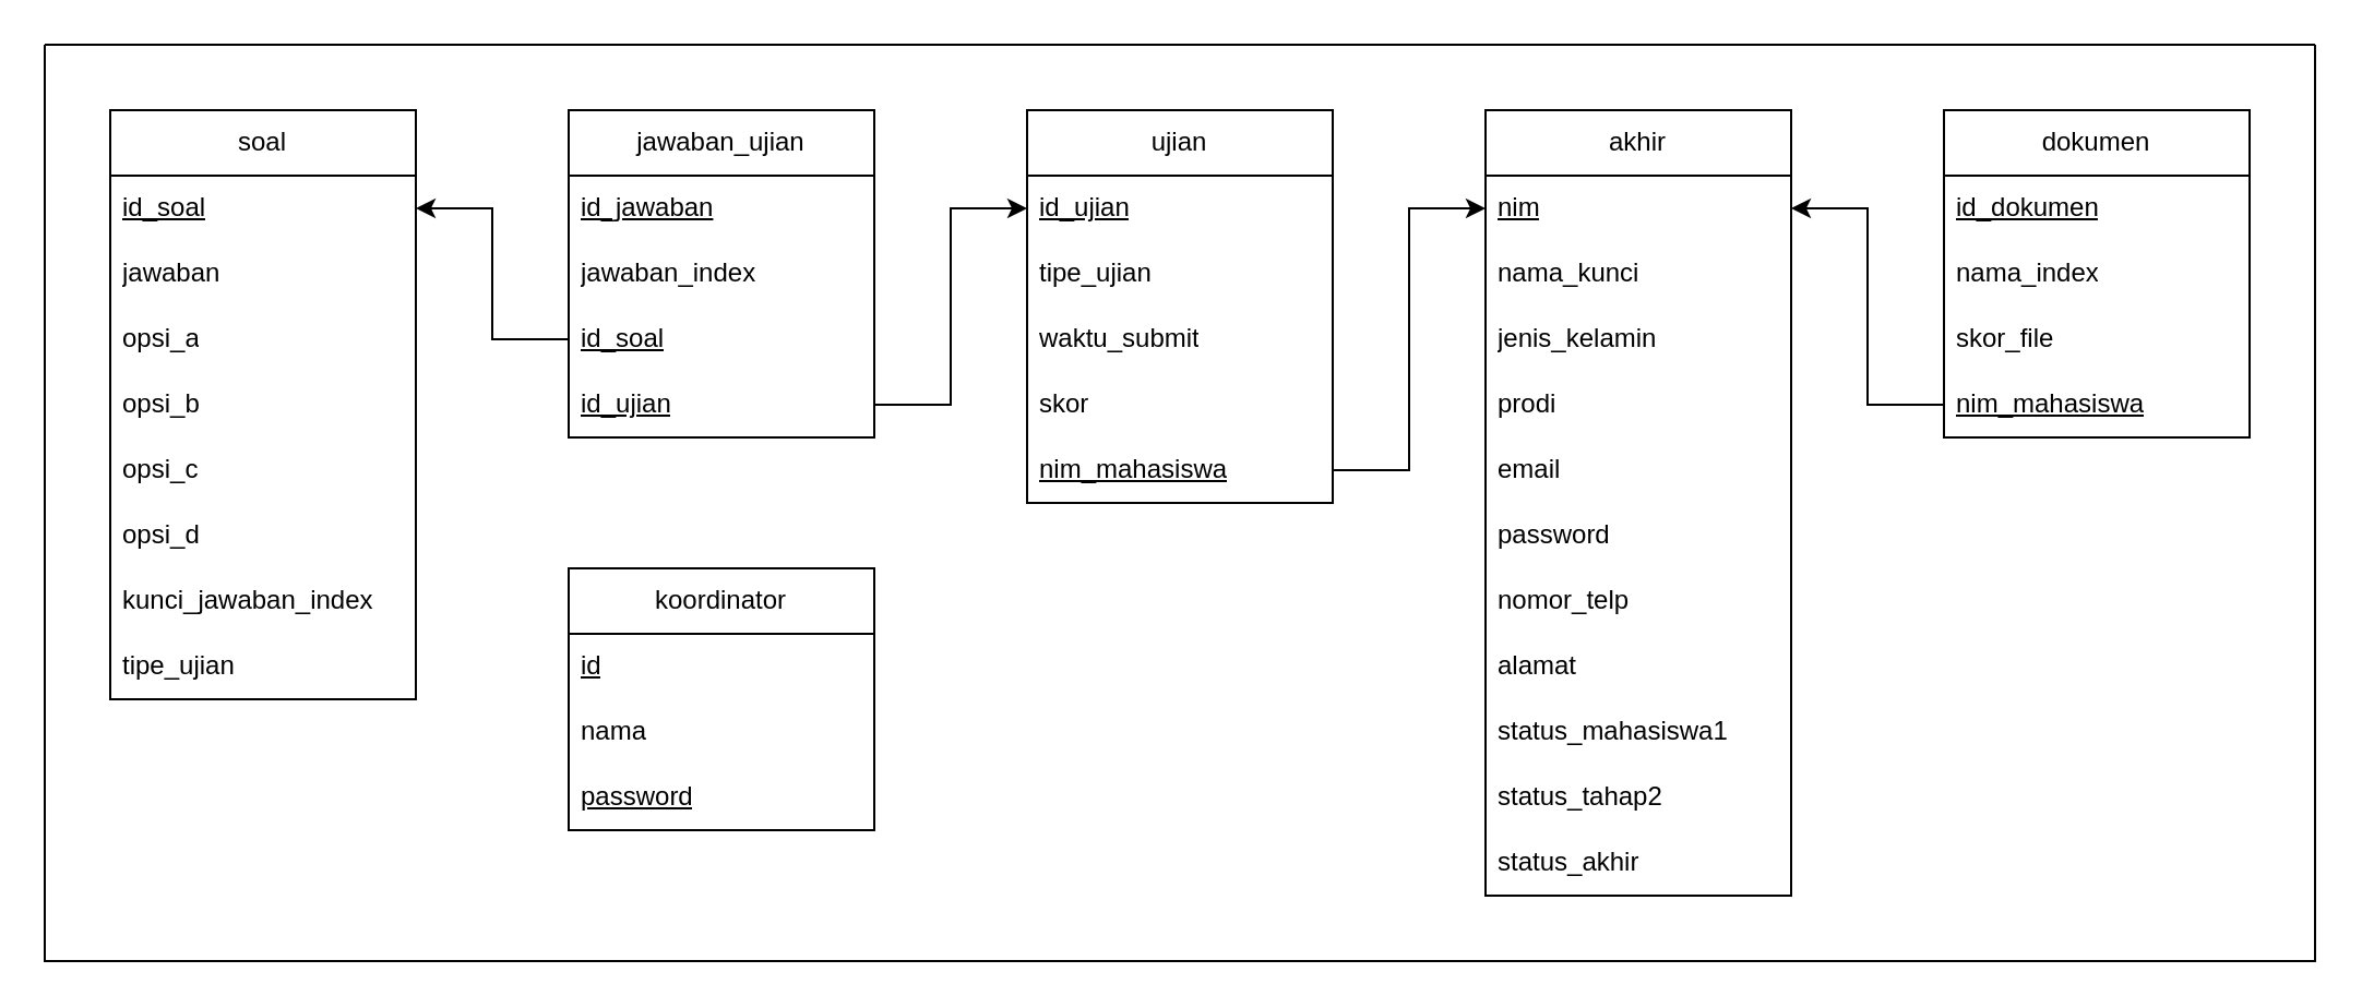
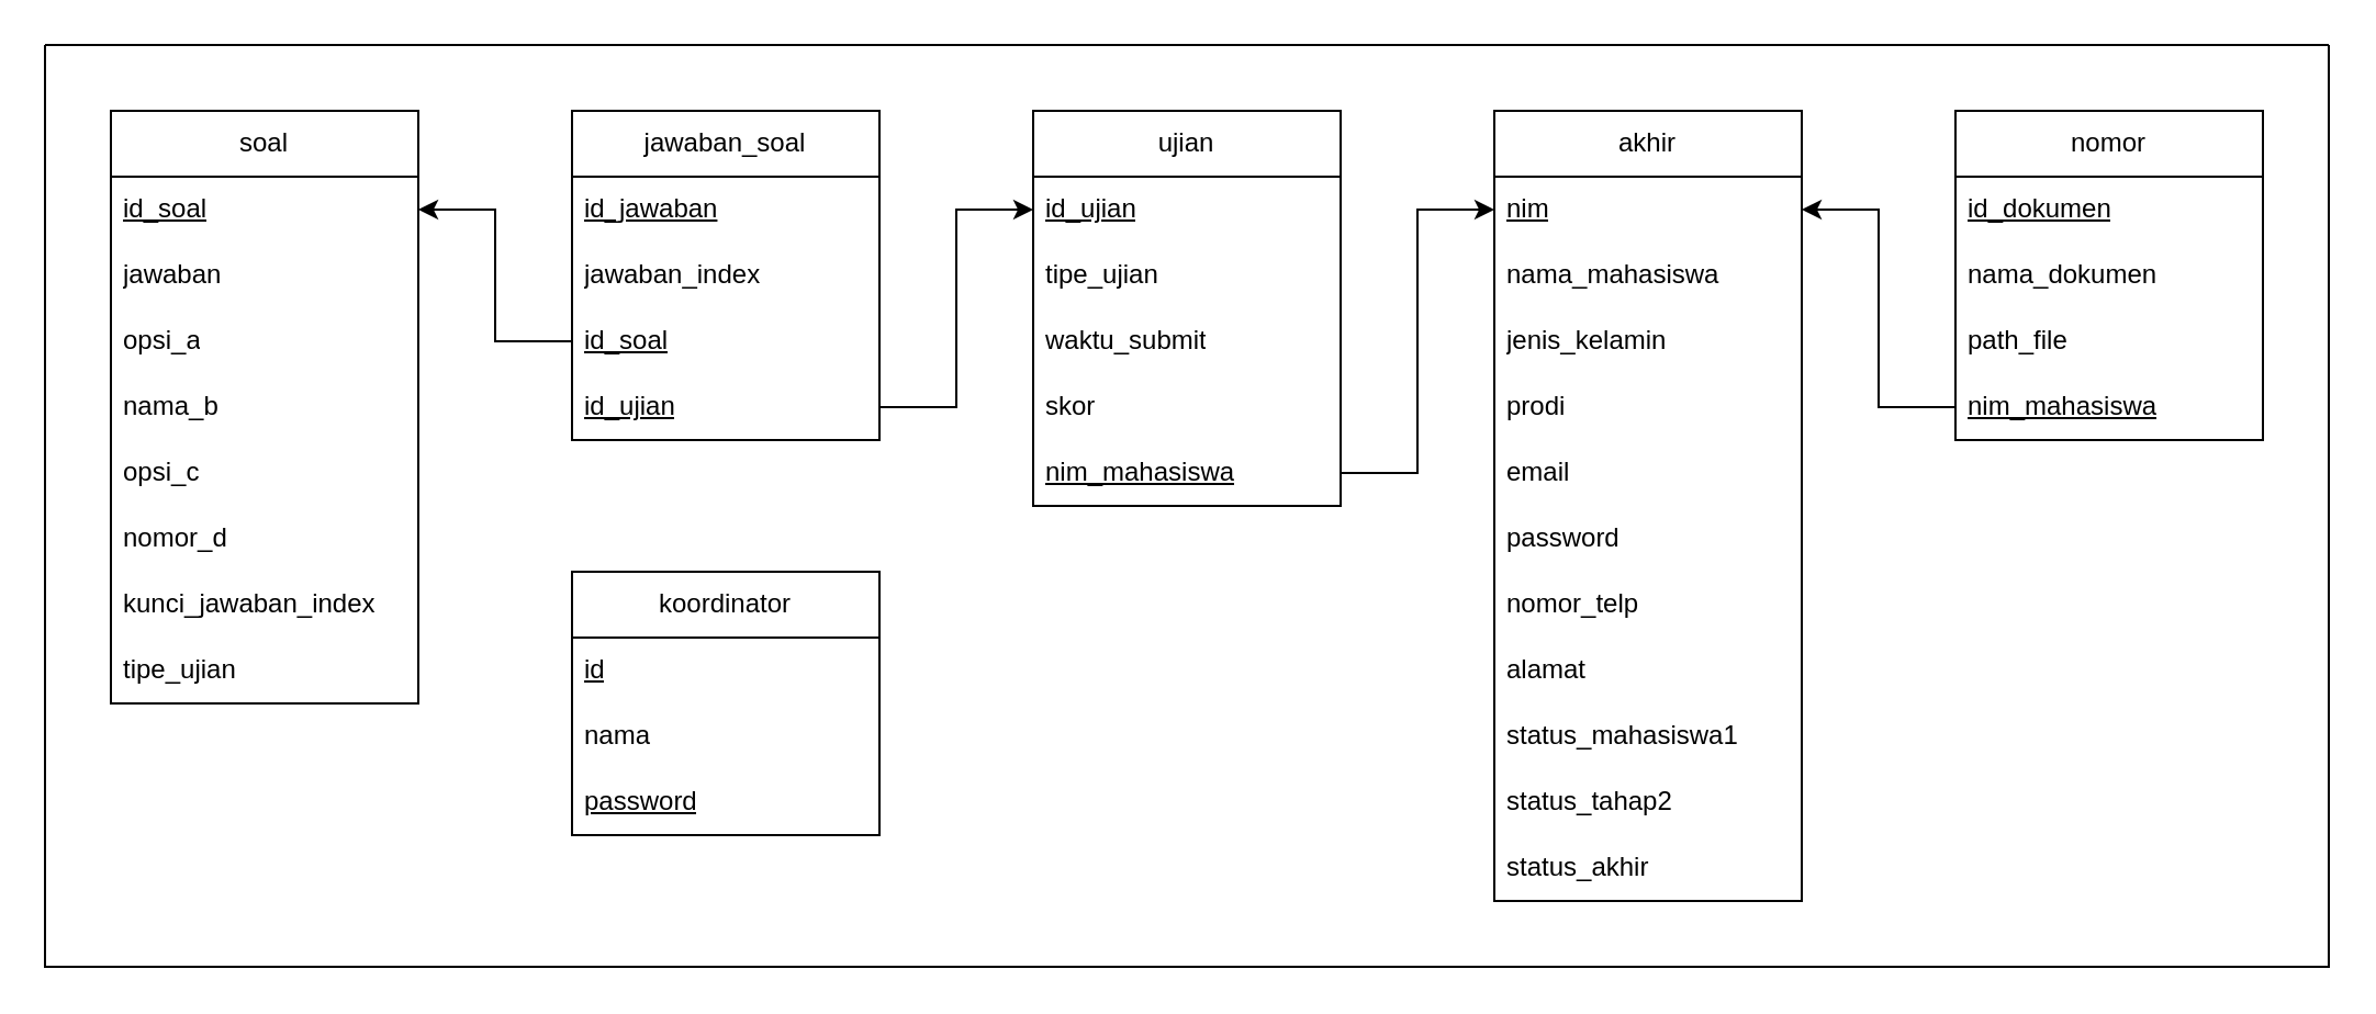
  <mxCell id="0" />
  <mxCell id="1" parent="0" />
  <mxCell id="2" value="akhir" style="swimlane;fontStyle=0;childLayout=stackLayout;horizontal=1;startSize=30;horizontalStack=0;resizeParent=1;resizeParentMax=0;resizeLast=0;collapsible=1;marginBottom=0;whiteSpace=wrap;html=1;" vertex="1" parent="1"><mxGeometry x="680" y="50" width="140" height="360" as="geometry" /></mxCell>
  <mxCell id="3" value="&lt;u&gt;nim&lt;/u&gt;" style="text;strokeColor=none;fillColor=none;align=left;verticalAlign=middle;spacingLeft=4;spacingRight=4;overflow=hidden;points=[[0,0.5],[1,0.5]];portConstraint=eastwest;rotatable=0;whiteSpace=wrap;html=1;" vertex="1" parent="2"><mxGeometry y="30" width="140" height="30" as="geometry" /></mxCell>
- <mxCell id="4" value="nama_kunci" style="text;strokeColor=none;fillColor=none;align=left;verticalAlign=middle;spacingLeft=4;spacingRight=4;overflow=hidden;points=[[0,0.5],[1,0.5]];portConstraint=eastwest;rotatable=0;whiteSpace=wrap;html=1;" vertex="1" parent="2"><mxGeometry y="60" width="140" height="30" as="geometry" /></mxCell>
+ <mxCell id="4" value="nama_mahasiswa" style="text;strokeColor=none;fillColor=none;align=left;verticalAlign=middle;spacingLeft=4;spacingRight=4;overflow=hidden;points=[[0,0.5],[1,0.5]];portConstraint=eastwest;rotatable=0;whiteSpace=wrap;html=1;" vertex="1" parent="2"><mxGeometry y="60" width="140" height="30" as="geometry" /></mxCell>
  <mxCell id="5" value="jenis_kelamin" style="text;strokeColor=none;fillColor=none;align=left;verticalAlign=middle;spacingLeft=4;spacingRight=4;overflow=hidden;points=[[0,0.5],[1,0.5]];portConstraint=eastwest;rotatable=0;whiteSpace=wrap;html=1;" vertex="1" parent="2"><mxGeometry y="90" width="140" height="30" as="geometry" /></mxCell>
  <mxCell id="6" value="prodi" style="text;strokeColor=none;fillColor=none;align=left;verticalAlign=middle;spacingLeft=4;spacingRight=4;overflow=hidden;points=[[0,0.5],[1,0.5]];portConstraint=eastwest;rotatable=0;whiteSpace=wrap;html=1;" vertex="1" parent="2"><mxGeometry y="120" width="140" height="30" as="geometry" /></mxCell>
  <mxCell id="7" value="email" style="text;strokeColor=none;fillColor=none;align=left;verticalAlign=middle;spacingLeft=4;spacingRight=4;overflow=hidden;points=[[0,0.5],[1,0.5]];portConstraint=eastwest;rotatable=0;whiteSpace=wrap;html=1;" vertex="1" parent="2"><mxGeometry y="150" width="140" height="30" as="geometry" /></mxCell>
  <mxCell id="8" value="password" style="text;strokeColor=none;fillColor=none;align=left;verticalAlign=middle;spacingLeft=4;spacingRight=4;overflow=hidden;points=[[0,0.5],[1,0.5]];portConstraint=eastwest;rotatable=0;whiteSpace=wrap;html=1;" vertex="1" parent="2"><mxGeometry y="180" width="140" height="30" as="geometry" /></mxCell>
  <mxCell id="9" value="nomor_telp" style="text;strokeColor=none;fillColor=none;align=left;verticalAlign=middle;spacingLeft=4;spacingRight=4;overflow=hidden;points=[[0,0.5],[1,0.5]];portConstraint=eastwest;rotatable=0;whiteSpace=wrap;html=1;" vertex="1" parent="2"><mxGeometry y="210" width="140" height="30" as="geometry" /></mxCell>
  <mxCell id="10" value="alamat" style="text;strokeColor=none;fillColor=none;align=left;verticalAlign=middle;spacingLeft=4;spacingRight=4;overflow=hidden;points=[[0,0.5],[1,0.5]];portConstraint=eastwest;rotatable=0;whiteSpace=wrap;html=1;" vertex="1" parent="2"><mxGeometry y="240" width="140" height="30" as="geometry" /></mxCell>
  <mxCell id="11" value="status_mahasiswa1" style="text;strokeColor=none;fillColor=none;align=left;verticalAlign=middle;spacingLeft=4;spacingRight=4;overflow=hidden;points=[[0,0.5],[1,0.5]];portConstraint=eastwest;rotatable=0;whiteSpace=wrap;html=1;" vertex="1" parent="2"><mxGeometry y="270" width="140" height="30" as="geometry" /></mxCell>
  <mxCell id="12" value="status_tahap2" style="text;strokeColor=none;fillColor=none;align=left;verticalAlign=middle;spacingLeft=4;spacingRight=4;overflow=hidden;points=[[0,0.5],[1,0.5]];portConstraint=eastwest;rotatable=0;whiteSpace=wrap;html=1;" vertex="1" parent="2"><mxGeometry y="300" width="140" height="30" as="geometry" /></mxCell>
  <mxCell id="13" value="status_akhir" style="text;strokeColor=none;fillColor=none;align=left;verticalAlign=middle;spacingLeft=4;spacingRight=4;overflow=hidden;points=[[0,0.5],[1,0.5]];portConstraint=eastwest;rotatable=0;whiteSpace=wrap;html=1;" vertex="1" parent="2"><mxGeometry y="330" width="140" height="30" as="geometry" /></mxCell>
- <mxCell id="14" value="dokumen" style="swimlane;fontStyle=0;childLayout=stackLayout;horizontal=1;startSize=30;horizontalStack=0;resizeParent=1;resizeParentMax=0;resizeLast=0;collapsible=1;marginBottom=0;whiteSpace=wrap;html=1;" vertex="1" parent="1"><mxGeometry x="890" y="50" width="140" height="150" as="geometry" /></mxCell>
+ <mxCell id="14" value="nomor" style="swimlane;fontStyle=0;childLayout=stackLayout;horizontal=1;startSize=30;horizontalStack=0;resizeParent=1;resizeParentMax=0;resizeLast=0;collapsible=1;marginBottom=0;whiteSpace=wrap;html=1;" vertex="1" parent="1"><mxGeometry x="890" y="50" width="140" height="150" as="geometry" /></mxCell>
  <mxCell id="15" value="&lt;u&gt;id_dokumen&lt;/u&gt;" style="text;strokeColor=none;fillColor=none;align=left;verticalAlign=middle;spacingLeft=4;spacingRight=4;overflow=hidden;points=[[0,0.5],[1,0.5]];portConstraint=eastwest;rotatable=0;whiteSpace=wrap;html=1;" vertex="1" parent="14"><mxGeometry y="30" width="140" height="30" as="geometry" /></mxCell>
- <mxCell id="16" value="nama_index" style="text;strokeColor=none;fillColor=none;align=left;verticalAlign=middle;spacingLeft=4;spacingRight=4;overflow=hidden;points=[[0,0.5],[1,0.5]];portConstraint=eastwest;rotatable=0;whiteSpace=wrap;html=1;" vertex="1" parent="14"><mxGeometry y="60" width="140" height="30" as="geometry" /></mxCell>
- <mxCell id="17" value="skor_file" style="text;strokeColor=none;fillColor=none;align=left;verticalAlign=middle;spacingLeft=4;spacingRight=4;overflow=hidden;points=[[0,0.5],[1,0.5]];portConstraint=eastwest;rotatable=0;whiteSpace=wrap;html=1;" vertex="1" parent="14"><mxGeometry y="90" width="140" height="30" as="geometry" /></mxCell>
+ <mxCell id="16" value="nama_dokumen" style="text;strokeColor=none;fillColor=none;align=left;verticalAlign=middle;spacingLeft=4;spacingRight=4;overflow=hidden;points=[[0,0.5],[1,0.5]];portConstraint=eastwest;rotatable=0;whiteSpace=wrap;html=1;" vertex="1" parent="14"><mxGeometry y="60" width="140" height="30" as="geometry" /></mxCell>
+ <mxCell id="17" value="path_file" style="text;strokeColor=none;fillColor=none;align=left;verticalAlign=middle;spacingLeft=4;spacingRight=4;overflow=hidden;points=[[0,0.5],[1,0.5]];portConstraint=eastwest;rotatable=0;whiteSpace=wrap;html=1;" vertex="1" parent="14"><mxGeometry y="90" width="140" height="30" as="geometry" /></mxCell>
  <mxCell id="18" value="&lt;u&gt;nim_mahasiswa&lt;/u&gt;" style="text;strokeColor=none;fillColor=none;align=left;verticalAlign=middle;spacingLeft=4;spacingRight=4;overflow=hidden;points=[[0,0.5],[1,0.5]];portConstraint=eastwest;rotatable=0;whiteSpace=wrap;html=1;" vertex="1" parent="14"><mxGeometry y="120" width="140" height="30" as="geometry" /></mxCell>
  <mxCell id="19" style="edgeStyle=orthogonalEdgeStyle;rounded=0;orthogonalLoop=1;jettySize=auto;html=1;entryX=1;entryY=0.5;entryDx=0;entryDy=0;" edge="1" parent="1" source="18" target="3"><mxGeometry relative="1" as="geometry" /></mxCell>
  <mxCell id="20" value="ujian" style="swimlane;fontStyle=0;childLayout=stackLayout;horizontal=1;startSize=30;horizontalStack=0;resizeParent=1;resizeParentMax=0;resizeLast=0;collapsible=1;marginBottom=0;whiteSpace=wrap;html=1;" vertex="1" parent="1"><mxGeometry x="470" y="50" width="140" height="180" as="geometry" /></mxCell>
  <mxCell id="21" value="&lt;u&gt;id_ujian&lt;/u&gt;" style="text;strokeColor=none;fillColor=none;align=left;verticalAlign=middle;spacingLeft=4;spacingRight=4;overflow=hidden;points=[[0,0.5],[1,0.5]];portConstraint=eastwest;rotatable=0;whiteSpace=wrap;html=1;" vertex="1" parent="20"><mxGeometry y="30" width="140" height="30" as="geometry" /></mxCell>
  <mxCell id="22" value="tipe_ujian" style="text;strokeColor=none;fillColor=none;align=left;verticalAlign=middle;spacingLeft=4;spacingRight=4;overflow=hidden;points=[[0,0.5],[1,0.5]];portConstraint=eastwest;rotatable=0;whiteSpace=wrap;html=1;" vertex="1" parent="20"><mxGeometry y="60" width="140" height="30" as="geometry" /></mxCell>
  <mxCell id="23" value="waktu_submit" style="text;strokeColor=none;fillColor=none;align=left;verticalAlign=middle;spacingLeft=4;spacingRight=4;overflow=hidden;points=[[0,0.5],[1,0.5]];portConstraint=eastwest;rotatable=0;whiteSpace=wrap;html=1;" vertex="1" parent="20"><mxGeometry y="90" width="140" height="30" as="geometry" /></mxCell>
  <mxCell id="24" value="skor" style="text;strokeColor=none;fillColor=none;align=left;verticalAlign=middle;spacingLeft=4;spacingRight=4;overflow=hidden;points=[[0,0.5],[1,0.5]];portConstraint=eastwest;rotatable=0;whiteSpace=wrap;html=1;" vertex="1" parent="20"><mxGeometry y="120" width="140" height="30" as="geometry" /></mxCell>
  <mxCell id="25" value="nim_mahasiswa" style="text;strokeColor=none;fillColor=none;align=left;verticalAlign=middle;spacingLeft=4;spacingRight=4;overflow=hidden;points=[[0,0.5],[1,0.5]];portConstraint=eastwest;rotatable=0;whiteSpace=wrap;html=1;fontStyle=4" vertex="1" parent="20"><mxGeometry y="150" width="140" height="30" as="geometry" /></mxCell>
  <mxCell id="26" style="edgeStyle=orthogonalEdgeStyle;rounded=0;orthogonalLoop=1;jettySize=auto;html=1;entryX=0;entryY=0.5;entryDx=0;entryDy=0;" edge="1" parent="1" source="25" target="3"><mxGeometry relative="1" as="geometry" /></mxCell>
- <mxCell id="27" value="jawaban_ujian" style="swimlane;fontStyle=0;childLayout=stackLayout;horizontal=1;startSize=30;horizontalStack=0;resizeParent=1;resizeParentMax=0;resizeLast=0;collapsible=1;marginBottom=0;whiteSpace=wrap;html=1;" vertex="1" parent="1"><mxGeometry x="260" y="50" width="140" height="150" as="geometry" /></mxCell>
+ <mxCell id="27" value="jawaban_soal" style="swimlane;fontStyle=0;childLayout=stackLayout;horizontal=1;startSize=30;horizontalStack=0;resizeParent=1;resizeParentMax=0;resizeLast=0;collapsible=1;marginBottom=0;whiteSpace=wrap;html=1;" vertex="1" parent="1"><mxGeometry x="260" y="50" width="140" height="150" as="geometry" /></mxCell>
  <mxCell id="28" value="&lt;u&gt;id_jawaban&lt;/u&gt;" style="text;strokeColor=none;fillColor=none;align=left;verticalAlign=middle;spacingLeft=4;spacingRight=4;overflow=hidden;points=[[0,0.5],[1,0.5]];portConstraint=eastwest;rotatable=0;whiteSpace=wrap;html=1;" vertex="1" parent="27"><mxGeometry y="30" width="140" height="30" as="geometry" /></mxCell>
  <mxCell id="29" value="jawaban_index" style="text;strokeColor=none;fillColor=none;align=left;verticalAlign=middle;spacingLeft=4;spacingRight=4;overflow=hidden;points=[[0,0.5],[1,0.5]];portConstraint=eastwest;rotatable=0;whiteSpace=wrap;html=1;" vertex="1" parent="27"><mxGeometry y="60" width="140" height="30" as="geometry" /></mxCell>
  <mxCell id="30" value="&lt;u&gt;id_soal&lt;/u&gt;" style="text;strokeColor=none;fillColor=none;align=left;verticalAlign=middle;spacingLeft=4;spacingRight=4;overflow=hidden;points=[[0,0.5],[1,0.5]];portConstraint=eastwest;rotatable=0;whiteSpace=wrap;html=1;" vertex="1" parent="27"><mxGeometry y="90" width="140" height="30" as="geometry" /></mxCell>
  <mxCell id="31" value="id_ujian" style="text;strokeColor=none;fillColor=none;align=left;verticalAlign=middle;spacingLeft=4;spacingRight=4;overflow=hidden;points=[[0,0.5],[1,0.5]];portConstraint=eastwest;rotatable=0;whiteSpace=wrap;html=1;fontStyle=4" vertex="1" parent="27"><mxGeometry y="120" width="140" height="30" as="geometry" /></mxCell>
  <mxCell id="32" style="edgeStyle=orthogonalEdgeStyle;rounded=0;orthogonalLoop=1;jettySize=auto;html=1;entryX=0;entryY=0.5;entryDx=0;entryDy=0;" edge="1" parent="1" source="31" target="21"><mxGeometry relative="1" as="geometry" /></mxCell>
  <mxCell id="33" value="soal" style="swimlane;fontStyle=0;childLayout=stackLayout;horizontal=1;startSize=30;horizontalStack=0;resizeParent=1;resizeParentMax=0;resizeLast=0;collapsible=1;marginBottom=0;whiteSpace=wrap;html=1;" vertex="1" parent="1"><mxGeometry x="50" y="50" width="140" height="270" as="geometry" /></mxCell>
  <mxCell id="34" value="&lt;u&gt;id_soal&lt;/u&gt;" style="text;strokeColor=none;fillColor=none;align=left;verticalAlign=middle;spacingLeft=4;spacingRight=4;overflow=hidden;points=[[0,0.5],[1,0.5]];portConstraint=eastwest;rotatable=0;whiteSpace=wrap;html=1;" vertex="1" parent="33"><mxGeometry y="30" width="140" height="30" as="geometry" /></mxCell>
  <mxCell id="35" value="jawaban" style="text;strokeColor=none;fillColor=none;align=left;verticalAlign=middle;spacingLeft=4;spacingRight=4;overflow=hidden;points=[[0,0.5],[1,0.5]];portConstraint=eastwest;rotatable=0;whiteSpace=wrap;html=1;" vertex="1" parent="33"><mxGeometry y="60" width="140" height="30" as="geometry" /></mxCell>
  <mxCell id="36" value="opsi_a" style="text;strokeColor=none;fillColor=none;align=left;verticalAlign=middle;spacingLeft=4;spacingRight=4;overflow=hidden;points=[[0,0.5],[1,0.5]];portConstraint=eastwest;rotatable=0;whiteSpace=wrap;html=1;" vertex="1" parent="33"><mxGeometry y="90" width="140" height="30" as="geometry" /></mxCell>
- <mxCell id="37" value="opsi_b" style="text;strokeColor=none;fillColor=none;align=left;verticalAlign=middle;spacingLeft=4;spacingRight=4;overflow=hidden;points=[[0,0.5],[1,0.5]];portConstraint=eastwest;rotatable=0;whiteSpace=wrap;html=1;" vertex="1" parent="33"><mxGeometry y="120" width="140" height="30" as="geometry" /></mxCell>
+ <mxCell id="37" value="nama_b" style="text;strokeColor=none;fillColor=none;align=left;verticalAlign=middle;spacingLeft=4;spacingRight=4;overflow=hidden;points=[[0,0.5],[1,0.5]];portConstraint=eastwest;rotatable=0;whiteSpace=wrap;html=1;" vertex="1" parent="33"><mxGeometry y="120" width="140" height="30" as="geometry" /></mxCell>
  <mxCell id="38" value="opsi_c" style="text;strokeColor=none;fillColor=none;align=left;verticalAlign=middle;spacingLeft=4;spacingRight=4;overflow=hidden;points=[[0,0.5],[1,0.5]];portConstraint=eastwest;rotatable=0;whiteSpace=wrap;html=1;" vertex="1" parent="33"><mxGeometry y="150" width="140" height="30" as="geometry" /></mxCell>
- <mxCell id="39" value="opsi_d" style="text;strokeColor=none;fillColor=none;align=left;verticalAlign=middle;spacingLeft=4;spacingRight=4;overflow=hidden;points=[[0,0.5],[1,0.5]];portConstraint=eastwest;rotatable=0;whiteSpace=wrap;html=1;" vertex="1" parent="33"><mxGeometry y="180" width="140" height="30" as="geometry" /></mxCell>
+ <mxCell id="39" value="nomor_d" style="text;strokeColor=none;fillColor=none;align=left;verticalAlign=middle;spacingLeft=4;spacingRight=4;overflow=hidden;points=[[0,0.5],[1,0.5]];portConstraint=eastwest;rotatable=0;whiteSpace=wrap;html=1;" vertex="1" parent="33"><mxGeometry y="180" width="140" height="30" as="geometry" /></mxCell>
  <mxCell id="40" value="kunci_jawaban_index" style="text;strokeColor=none;fillColor=none;align=left;verticalAlign=middle;spacingLeft=4;spacingRight=4;overflow=hidden;points=[[0,0.5],[1,0.5]];portConstraint=eastwest;rotatable=0;whiteSpace=wrap;html=1;" vertex="1" parent="33"><mxGeometry y="210" width="140" height="30" as="geometry" /></mxCell>
  <mxCell id="41" value="tipe_ujian" style="text;strokeColor=none;fillColor=none;align=left;verticalAlign=middle;spacingLeft=4;spacingRight=4;overflow=hidden;points=[[0,0.5],[1,0.5]];portConstraint=eastwest;rotatable=0;whiteSpace=wrap;html=1;" vertex="1" parent="33"><mxGeometry y="240" width="140" height="30" as="geometry" /></mxCell>
  <mxCell id="42" style="edgeStyle=orthogonalEdgeStyle;rounded=0;orthogonalLoop=1;jettySize=auto;html=1;entryX=1;entryY=0.5;entryDx=0;entryDy=0;" edge="1" parent="1" source="30" target="34"><mxGeometry relative="1" as="geometry" /></mxCell>
  <mxCell id="43" value="" style="swimlane;startSize=0;" vertex="1" parent="1"><mxGeometry x="20" y="20" width="1040" height="420" as="geometry" /></mxCell>
  <mxCell id="44" value="koordinator" style="swimlane;fontStyle=0;childLayout=stackLayout;horizontal=1;startSize=30;horizontalStack=0;resizeParent=1;resizeParentMax=0;resizeLast=0;collapsible=1;marginBottom=0;whiteSpace=wrap;html=1;" vertex="1" parent="43"><mxGeometry x="240" y="240" width="140" height="120" as="geometry" /></mxCell>
  <mxCell id="45" value="&lt;u&gt;id&lt;/u&gt;" style="text;strokeColor=none;fillColor=none;align=left;verticalAlign=middle;spacingLeft=4;spacingRight=4;overflow=hidden;points=[[0,0.5],[1,0.5]];portConstraint=eastwest;rotatable=0;whiteSpace=wrap;html=1;" vertex="1" parent="44"><mxGeometry y="30" width="140" height="30" as="geometry" /></mxCell>
  <mxCell id="46" value="nama" style="text;strokeColor=none;fillColor=none;align=left;verticalAlign=middle;spacingLeft=4;spacingRight=4;overflow=hidden;points=[[0,0.5],[1,0.5]];portConstraint=eastwest;rotatable=0;whiteSpace=wrap;html=1;" vertex="1" parent="44"><mxGeometry y="60" width="140" height="30" as="geometry" /></mxCell>
  <mxCell id="47" value="&lt;u&gt;password&lt;/u&gt;" style="text;strokeColor=none;fillColor=none;align=left;verticalAlign=middle;spacingLeft=4;spacingRight=4;overflow=hidden;points=[[0,0.5],[1,0.5]];portConstraint=eastwest;rotatable=0;whiteSpace=wrap;html=1;" vertex="1" parent="44"><mxGeometry y="90" width="140" height="30" as="geometry" /></mxCell>
